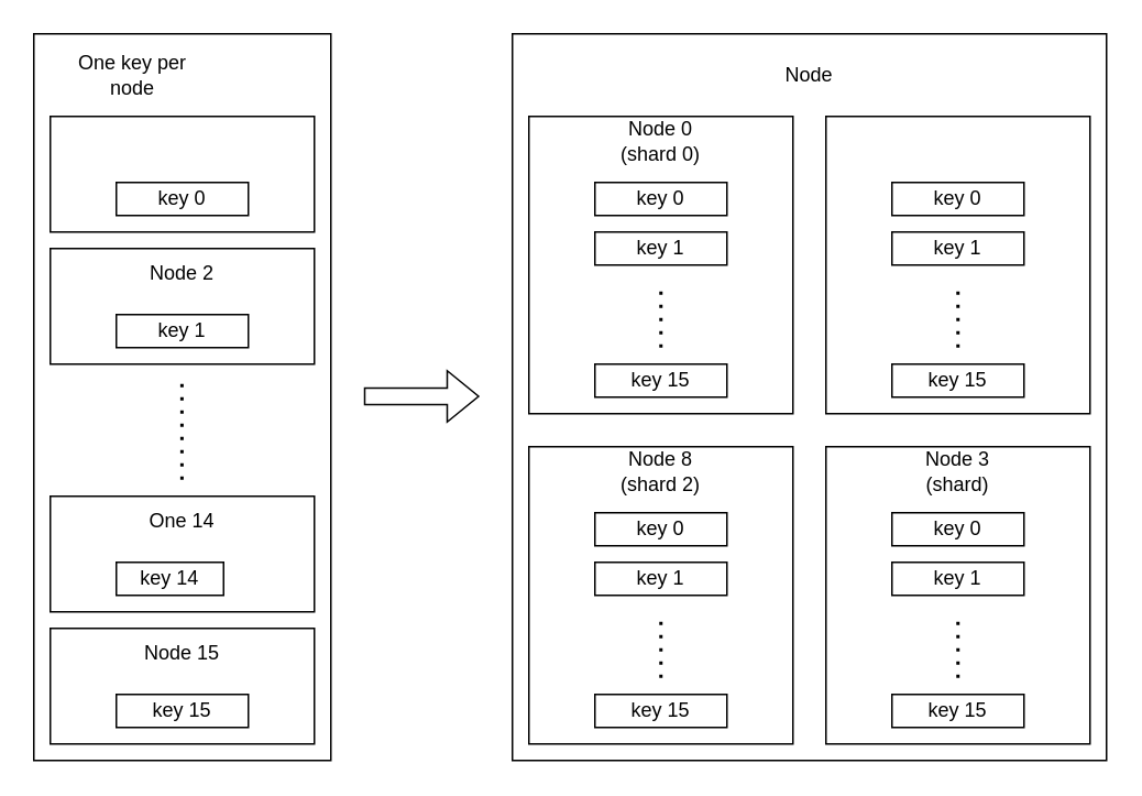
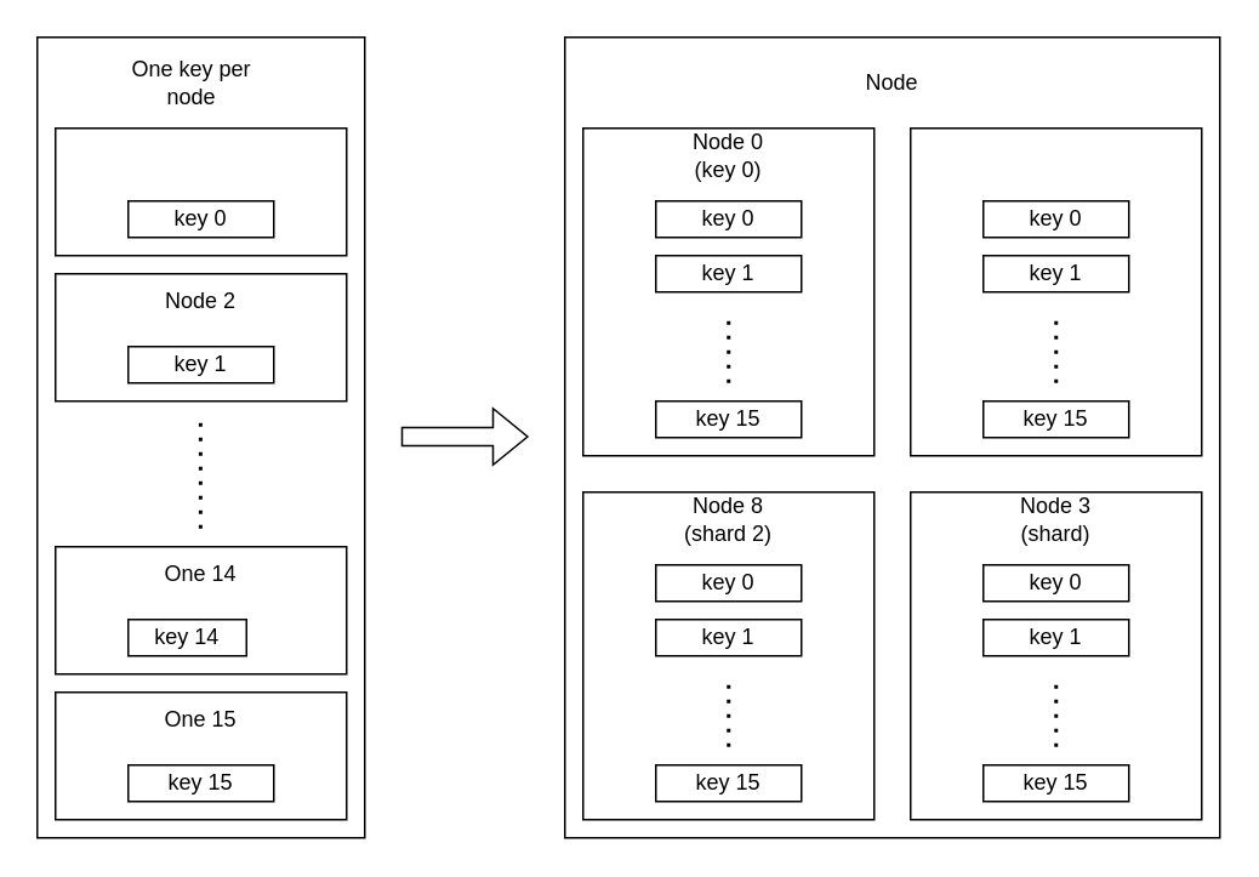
  <mxCell id="0" />
  <mxCell id="1" parent="0" />
  <mxCell id="2" value="" style="rounded=0;whiteSpace=wrap;html=1;" vertex="1" parent="1"><mxGeometry x="310" y="20" width="360" height="440" as="geometry" /></mxCell>
  <mxCell id="3" value="" style="rounded=0;whiteSpace=wrap;html=1;" vertex="1" parent="1"><mxGeometry x="20" y="20" width="180" height="440" as="geometry" /></mxCell>
  <mxCell id="4" value="" style="rounded=0;whiteSpace=wrap;html=1;" vertex="1" parent="1"><mxGeometry x="30" y="70" width="160" height="70" as="geometry" /></mxCell>
  <mxCell id="5" value="key 0" style="rounded=0;whiteSpace=wrap;html=1;" vertex="1" parent="1"><mxGeometry x="70" y="110" width="80" height="20" as="geometry" /></mxCell>
  <mxCell id="6" value="" style="rounded=0;whiteSpace=wrap;html=1;" vertex="1" parent="1"><mxGeometry x="30" y="150" width="160" height="70" as="geometry" /></mxCell>
  <mxCell id="7" value="key 1" style="rounded=0;whiteSpace=wrap;html=1;" vertex="1" parent="1"><mxGeometry x="70" y="190" width="80" height="20" as="geometry" /></mxCell>
  <mxCell id="8" value="Node 2" style="text;html=1;strokeColor=none;fillColor=none;align=center;verticalAlign=middle;whiteSpace=wrap;rounded=0;" vertex="1" parent="1"><mxGeometry x="80" y="150" width="60" height="30" as="geometry" /></mxCell>
  <mxCell id="9" value="" style="endArrow=none;dashed=1;html=1;dashPattern=1 3;strokeWidth=2;rounded=0;" edge="1" parent="1"><mxGeometry width="50" height="50" relative="1" as="geometry"><mxPoint x="109.76" y="290" as="sourcePoint" /><mxPoint x="109.76" y="230" as="targetPoint" /></mxGeometry></mxCell>
  <mxCell id="10" value="" style="rounded=0;whiteSpace=wrap;html=1;" vertex="1" parent="1"><mxGeometry x="30" y="380" width="160" height="70" as="geometry" /></mxCell>
  <mxCell id="11" value="key 15" style="rounded=0;whiteSpace=wrap;html=1;" vertex="1" parent="1"><mxGeometry x="70" y="420" width="80" height="20" as="geometry" /></mxCell>
- <mxCell id="12" value="Node 15" style="text;html=1;strokeColor=none;fillColor=none;align=center;verticalAlign=middle;whiteSpace=wrap;rounded=0;" vertex="1" parent="1"><mxGeometry x="80" y="380" width="60" height="30" as="geometry" /></mxCell>
+ <mxCell id="12" value="One 15" style="text;html=1;strokeColor=none;fillColor=none;align=center;verticalAlign=middle;whiteSpace=wrap;rounded=0;" vertex="1" parent="1"><mxGeometry x="80" y="380" width="60" height="30" as="geometry" /></mxCell>
  <mxCell id="13" value="" style="shape=flexArrow;endArrow=classic;html=1;rounded=0;" edge="1" parent="1"><mxGeometry width="50" height="50" relative="1" as="geometry"><mxPoint x="220" y="239.52" as="sourcePoint" /><mxPoint x="290" y="239.52" as="targetPoint" /></mxGeometry></mxCell>
  <mxCell id="14" value="" style="rounded=0;whiteSpace=wrap;html=1;" vertex="1" parent="1"><mxGeometry x="30" y="300" width="160" height="70" as="geometry" /></mxCell>
  <mxCell id="15" value="key 14" style="rounded=0;whiteSpace=wrap;html=1;" vertex="1" parent="1"><mxGeometry x="70" y="340" width="65" height="20" as="geometry" /></mxCell>
  <mxCell id="16" value="One 14" style="text;html=1;strokeColor=none;fillColor=none;align=center;verticalAlign=middle;whiteSpace=wrap;rounded=0;" vertex="1" parent="1"><mxGeometry x="80" y="300" width="60" height="30" as="geometry" /></mxCell>
  <mxCell id="17" value="" style="rounded=0;whiteSpace=wrap;html=1;" vertex="1" parent="1"><mxGeometry x="320" y="70" width="160" height="180" as="geometry" /></mxCell>
  <mxCell id="18" value="key 0" style="rounded=0;whiteSpace=wrap;html=1;" vertex="1" parent="1"><mxGeometry x="360" y="110" width="80" height="20" as="geometry" /></mxCell>
- <mxCell id="19" value="Node 0 (shard 0)" style="text;html=1;strokeColor=none;fillColor=none;align=center;verticalAlign=middle;whiteSpace=wrap;rounded=0;" vertex="1" parent="1"><mxGeometry x="370" y="70" width="60" height="30" as="geometry" /></mxCell>
+ <mxCell id="19" value="Node 0 (key 0)" style="text;html=1;strokeColor=none;fillColor=none;align=center;verticalAlign=middle;whiteSpace=wrap;rounded=0;" vertex="1" parent="1"><mxGeometry x="370" y="70" width="60" height="30" as="geometry" /></mxCell>
  <mxCell id="20" value="key 1" style="rounded=0;whiteSpace=wrap;html=1;" vertex="1" parent="1"><mxGeometry x="360" y="140" width="80" height="20" as="geometry" /></mxCell>
  <mxCell id="21" value="" style="endArrow=none;dashed=1;html=1;dashPattern=1 3;strokeWidth=2;rounded=0;" edge="1" parent="1"><mxGeometry width="50" height="50" relative="1" as="geometry"><mxPoint x="400" y="210" as="sourcePoint" /><mxPoint x="400" y="170" as="targetPoint" /></mxGeometry></mxCell>
  <mxCell id="22" value="key 15" style="rounded=0;whiteSpace=wrap;html=1;" vertex="1" parent="1"><mxGeometry x="360" y="220" width="80" height="20" as="geometry" /></mxCell>
  <mxCell id="23" value="" style="rounded=0;whiteSpace=wrap;html=1;" vertex="1" parent="1"><mxGeometry x="500" y="70" width="160" height="180" as="geometry" /></mxCell>
  <mxCell id="24" value="key 0" style="rounded=0;whiteSpace=wrap;html=1;" vertex="1" parent="1"><mxGeometry x="540" y="110" width="80" height="20" as="geometry" /></mxCell>
  <mxCell id="25" value="key 1" style="rounded=0;whiteSpace=wrap;html=1;" vertex="1" parent="1"><mxGeometry x="540" y="140" width="80" height="20" as="geometry" /></mxCell>
  <mxCell id="26" value="" style="endArrow=none;dashed=1;html=1;dashPattern=1 3;strokeWidth=2;rounded=0;" edge="1" parent="1"><mxGeometry width="50" height="50" relative="1" as="geometry"><mxPoint x="580" y="210" as="sourcePoint" /><mxPoint x="580" y="170" as="targetPoint" /></mxGeometry></mxCell>
  <mxCell id="27" value="key 15" style="rounded=0;whiteSpace=wrap;html=1;" vertex="1" parent="1"><mxGeometry x="540" y="220" width="80" height="20" as="geometry" /></mxCell>
  <mxCell id="28" value="" style="rounded=0;whiteSpace=wrap;html=1;" vertex="1" parent="1"><mxGeometry x="320" y="270" width="160" height="180" as="geometry" /></mxCell>
  <mxCell id="29" value="key 0" style="rounded=0;whiteSpace=wrap;html=1;" vertex="1" parent="1"><mxGeometry x="360" y="310" width="80" height="20" as="geometry" /></mxCell>
  <mxCell id="30" value="Node 8 (shard 2)" style="text;html=1;strokeColor=none;fillColor=none;align=center;verticalAlign=middle;whiteSpace=wrap;rounded=0;" vertex="1" parent="1"><mxGeometry x="370" y="270" width="60" height="30" as="geometry" /></mxCell>
  <mxCell id="31" value="key 1" style="rounded=0;whiteSpace=wrap;html=1;" vertex="1" parent="1"><mxGeometry x="360" y="340" width="80" height="20" as="geometry" /></mxCell>
  <mxCell id="32" value="" style="endArrow=none;dashed=1;html=1;dashPattern=1 3;strokeWidth=2;rounded=0;" edge="1" parent="1"><mxGeometry width="50" height="50" relative="1" as="geometry"><mxPoint x="400" y="410" as="sourcePoint" /><mxPoint x="400" y="370" as="targetPoint" /></mxGeometry></mxCell>
  <mxCell id="33" value="key 15" style="rounded=0;whiteSpace=wrap;html=1;" vertex="1" parent="1"><mxGeometry x="360" y="420" width="80" height="20" as="geometry" /></mxCell>
  <mxCell id="34" value="" style="rounded=0;whiteSpace=wrap;html=1;" vertex="1" parent="1"><mxGeometry x="500" y="270" width="160" height="180" as="geometry" /></mxCell>
  <mxCell id="35" value="key 0" style="rounded=0;whiteSpace=wrap;html=1;" vertex="1" parent="1"><mxGeometry x="540" y="310" width="80" height="20" as="geometry" /></mxCell>
  <mxCell id="36" value="Node 3 (shard)" style="text;html=1;strokeColor=none;fillColor=none;align=center;verticalAlign=middle;whiteSpace=wrap;rounded=0;" vertex="1" parent="1"><mxGeometry x="550" y="270" width="60" height="30" as="geometry" /></mxCell>
  <mxCell id="37" value="key 1" style="rounded=0;whiteSpace=wrap;html=1;" vertex="1" parent="1"><mxGeometry x="540" y="340" width="80" height="20" as="geometry" /></mxCell>
  <mxCell id="38" value="" style="endArrow=none;dashed=1;html=1;dashPattern=1 3;strokeWidth=2;rounded=0;" edge="1" parent="1"><mxGeometry width="50" height="50" relative="1" as="geometry"><mxPoint x="580" y="410" as="sourcePoint" /><mxPoint x="580" y="370" as="targetPoint" /></mxGeometry></mxCell>
  <mxCell id="39" value="key 15" style="rounded=0;whiteSpace=wrap;html=1;" vertex="1" parent="1"><mxGeometry x="540" y="420" width="80" height="20" as="geometry" /></mxCell>
- <mxCell id="40" value="One key per node" style="text;html=1;strokeColor=none;fillColor=none;align=center;verticalAlign=middle;whiteSpace=wrap;rounded=0;" vertex="1" parent="1"><mxGeometry x="35" y="30" width="90" height="30" as="geometry" /></mxCell>
+ <mxCell id="40" value="One key per node" style="text;html=1;strokeColor=none;fillColor=none;align=center;verticalAlign=middle;whiteSpace=wrap;rounded=0;" vertex="1" parent="1"><mxGeometry x="60" y="30" width="90" height="30" as="geometry" /></mxCell>
  <mxCell id="41" value="Node" style="text;html=1;strokeColor=none;fillColor=none;align=center;verticalAlign=middle;whiteSpace=wrap;rounded=0;" vertex="1" parent="1"><mxGeometry x="445" y="30" width="90" height="30" as="geometry" /></mxCell>
